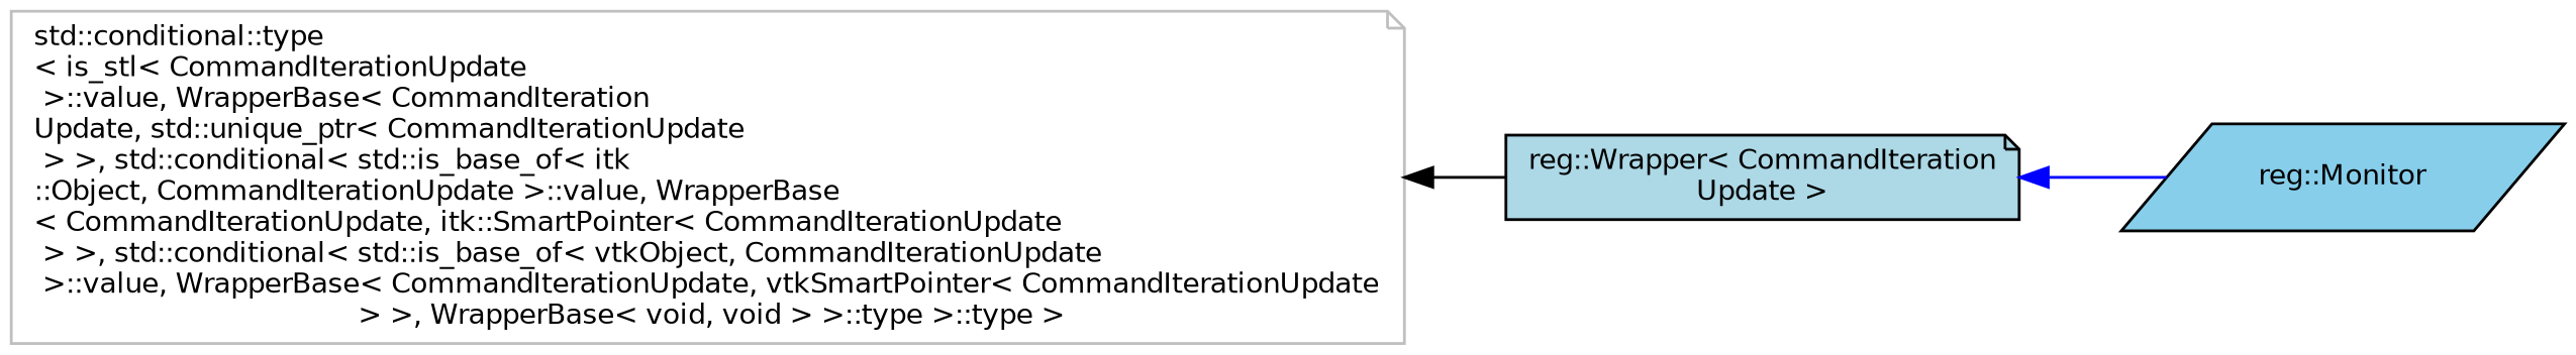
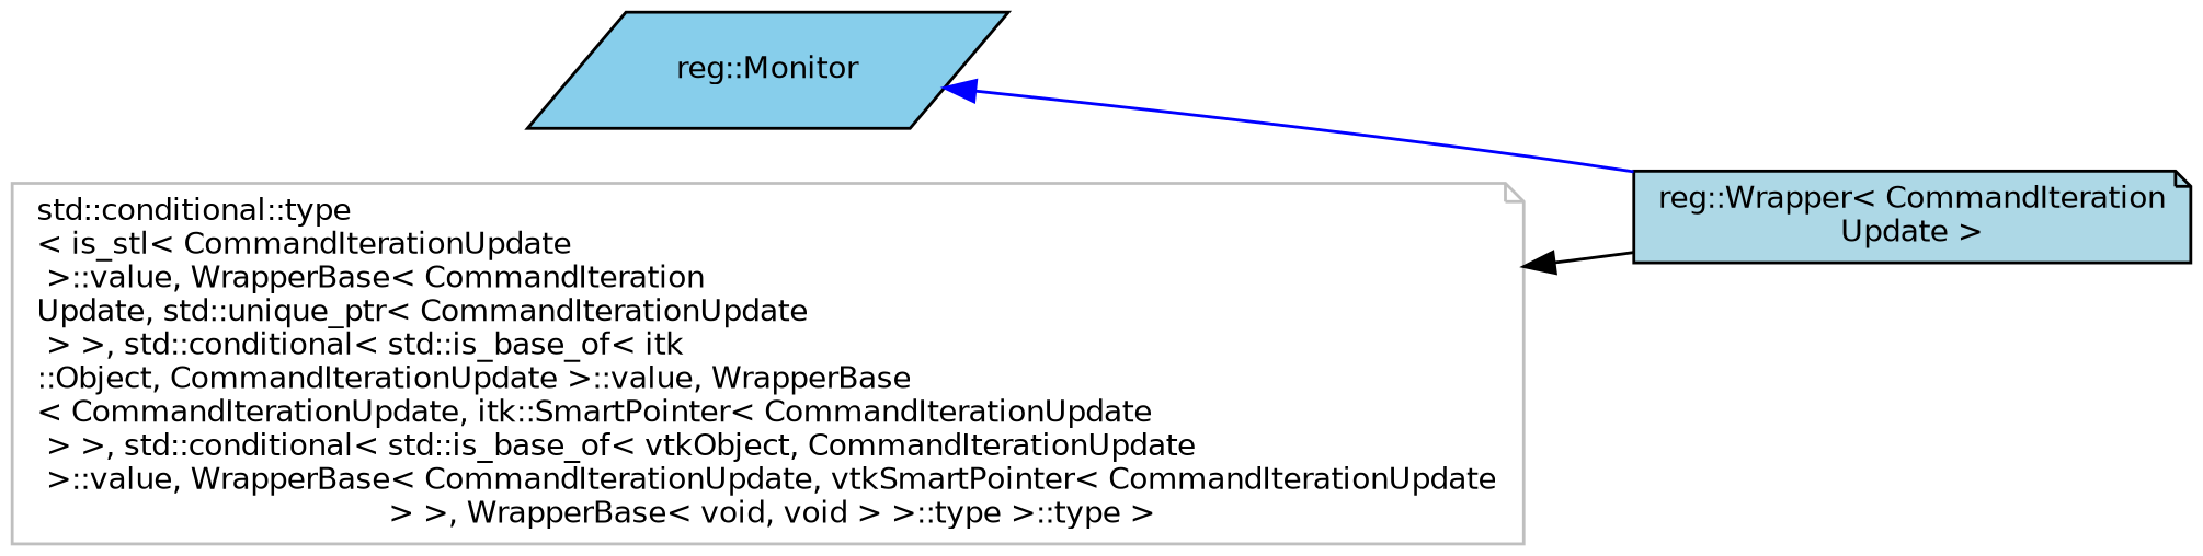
  digraph {
    rankdir=LR
    node [color=black fontname=Helvetica fontsize=10 shape=note style=filled]
    edge [dir=back fontname=Helvetica fontsize=10 labelfontname=Helvetica labelfontsize=10 style=solid]
    n1 [fillcolor=skyblue fontcolor=black height=0.2 label="reg::Monitor" shape=parallelogram width=0.4]
    n2 [fillcolor=lightblue height=0.2 label="reg::Wrapper\< CommandIteration\lUpdate \>" width=0.4]
    n3 [color=grey75 fillcolor=white height=0.2 label="std::conditional::type\l\< is_stl\< CommandIterationUpdate\l \>::value, WrapperBase\< CommandIteration\lUpdate, std::unique_ptr\< CommandIterationUpdate\l \> \>, std::conditional\< std::is_base_of\< itk\l::Object, CommandIterationUpdate \>::value, WrapperBase\l\< CommandIterationUpdate, itk::SmartPointer\< CommandIterationUpdate\l \> \>, std::conditional\< std::is_base_of\< vtkObject, CommandIterationUpdate\l \>::value, WrapperBase\< CommandIterationUpdate, vtkSmartPointer\< CommandIterationUpdate\l \> \>, WrapperBase\< void, void \> \>::type \>::type \>" width=0.4]
-   n2 -> n1 [color=blue]
+   n1 -> n2 [color=blue]
    n3 -> n2 [color=black]
  }
